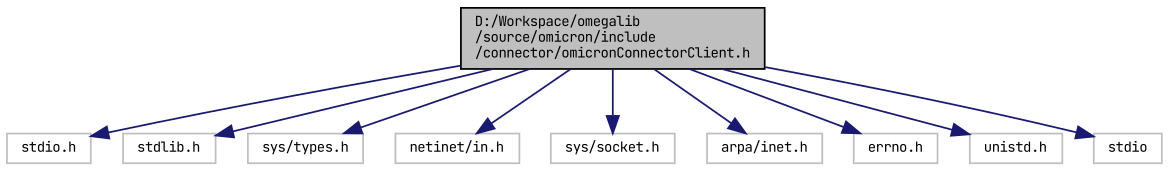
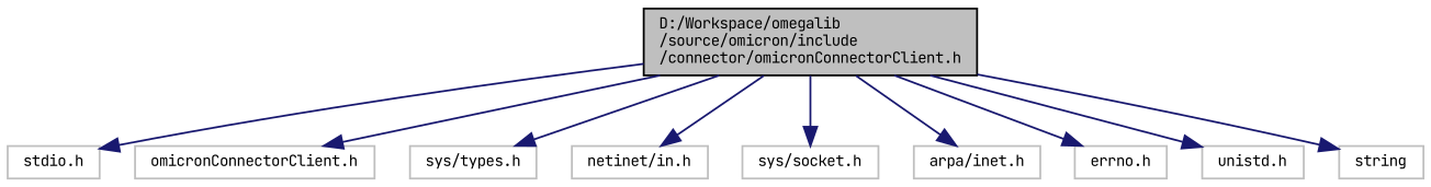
  digraph {
    fontname="JetBrains Mono"
    node [color=grey75 fontname="JetBrains Mono" fontsize=8 shape=record]
    edge [color=midnightblue fontname="JetBrains Mono" fontsize=8 labelfontname="FreeSans.ttf" labelfontsize=8 style=solid]
    n1 [color=black fillcolor=grey75 fontcolor=black height=0.2 label="D:/Workspace/omegalib\l/source/omicron/include\l/connector/omicronConnectorClient.h" style=filled width=0.4]
    n2 [height=0.2 label="stdio.h" width=0.4]
-   n3 [height=0.2 label="stdlib.h" width=0.4]
+   n3 [height=0.2 label="omicronConnectorClient.h" width=0.4]
    n4 [height=0.2 label="sys/types.h" width=0.4]
    n5 [height=0.2 label="netinet/in.h" width=0.4]
    n6 [height=0.2 label="sys/socket.h" width=0.4]
    n7 [height=0.2 label="arpa/inet.h" width=0.4]
    n8 [height=0.2 label="errno.h" width=0.4]
    n9 [height=0.2 label="unistd.h" width=0.4]
-   n10 [height=0.2 label=stdio width=0.4]
+   n10 [height=0.2 label=string width=0.4]
    n1 -> n2
    n1 -> n3
    n1 -> n4
    n1 -> n5
    n1 -> n6
    n1 -> n7
    n1 -> n8
    n1 -> n9
    n1 -> n10
  }
